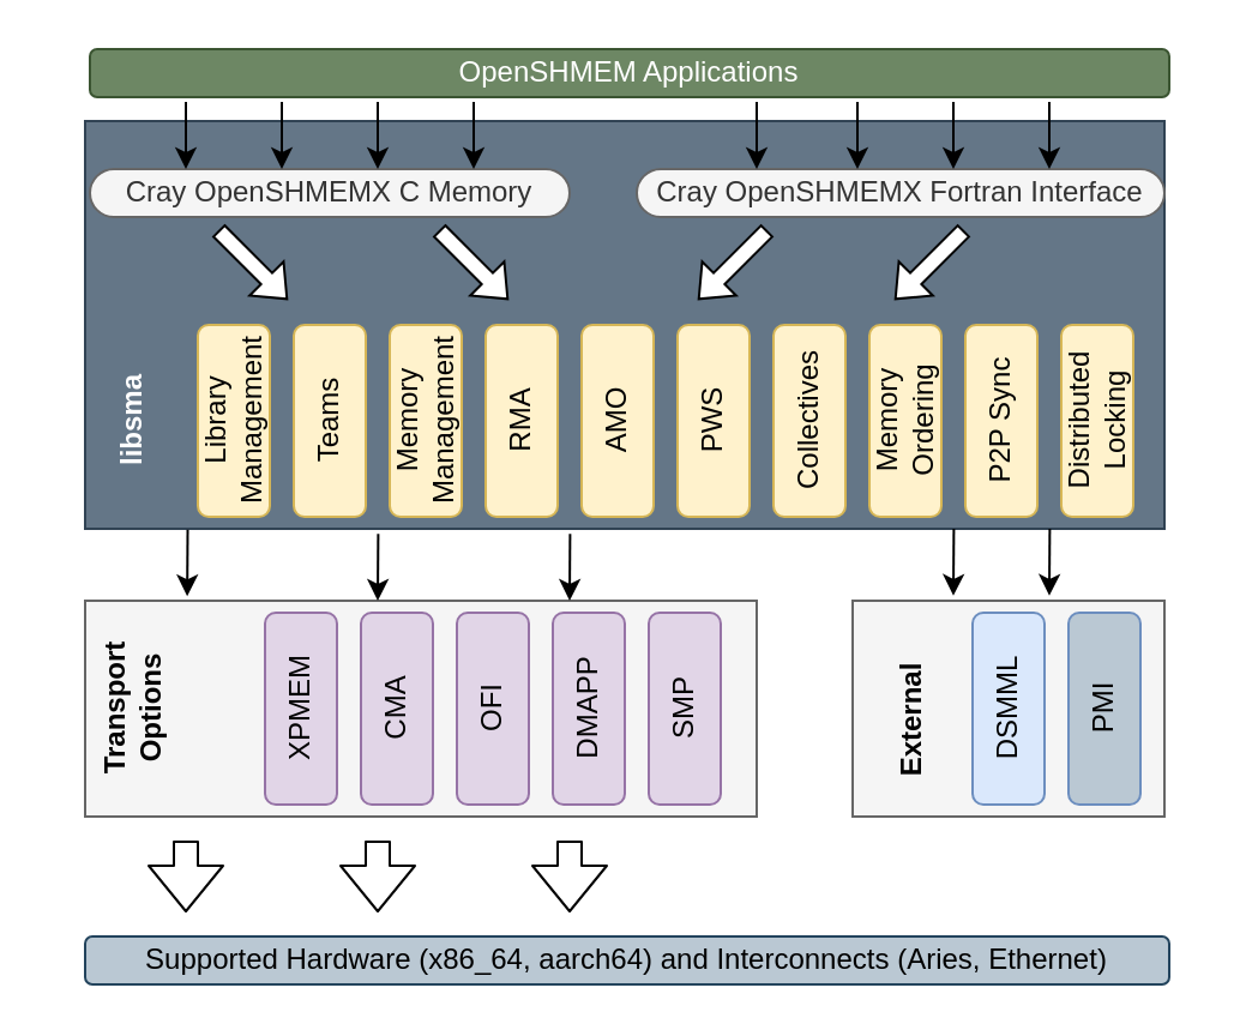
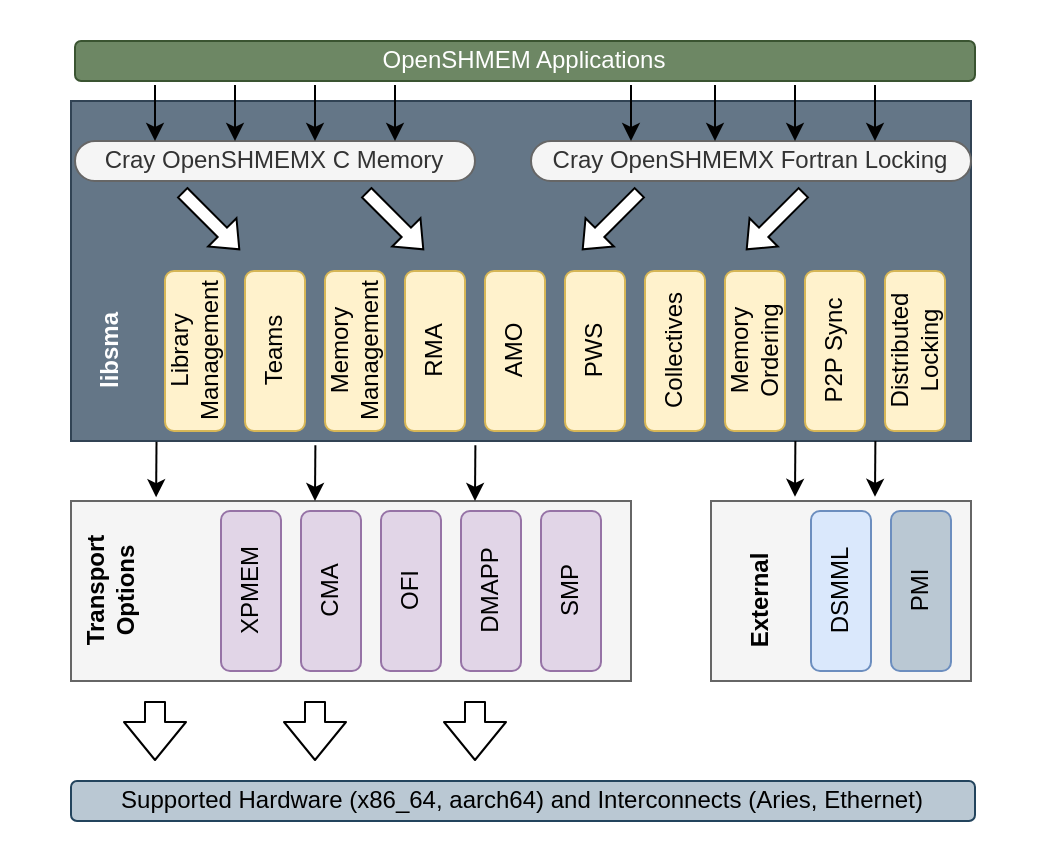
  <mxCell id="0" />
  <mxCell id="1" parent="0" />
  <mxCell id="2" value="" style="rounded=0;whiteSpace=wrap;html=1;fillColor=#f5f5f5;strokeColor=#666666;fontColor=#333333;" vertex="1" parent="1"><mxGeometry x="35" y="250" width="280" height="90" as="geometry" /></mxCell>
  <mxCell id="3" value="" style="rounded=0;whiteSpace=wrap;html=1;fillColor=#647687;strokeColor=#314354;fontColor=#ffffff;" vertex="1" parent="1"><mxGeometry x="35" y="50" width="450" height="170" as="geometry" /></mxCell>
  <mxCell id="4" value="AMO" style="rounded=1;whiteSpace=wrap;html=1;rotation=-90;fillColor=#fff2cc;strokeColor=#d6b656;" vertex="1" parent="1"><mxGeometry x="217" y="160" width="80" height="30" as="geometry" /></mxCell>
  <mxCell id="5" value="Memory Management" style="rounded=1;whiteSpace=wrap;html=1;rotation=-90;fillColor=#fff2cc;strokeColor=#d6b656;" vertex="1" parent="1"><mxGeometry x="137" y="160" width="80" height="30" as="geometry" /></mxCell>
  <mxCell id="6" value="PWS" style="rounded=1;whiteSpace=wrap;html=1;rotation=-90;fillColor=#fff2cc;strokeColor=#d6b656;" vertex="1" parent="1"><mxGeometry x="257" y="160" width="80" height="30" as="geometry" /></mxCell>
  <mxCell id="7" value="Collectives" style="rounded=1;whiteSpace=wrap;html=1;rotation=-90;fillColor=#fff2cc;strokeColor=#d6b656;" vertex="1" parent="1"><mxGeometry x="297" y="160" width="80" height="30" as="geometry" /></mxCell>
  <mxCell id="8" value="Memory Ordering" style="rounded=1;whiteSpace=wrap;html=1;rotation=-90;fillColor=#fff2cc;strokeColor=#d6b656;" vertex="1" parent="1"><mxGeometry x="337" y="160" width="80" height="30" as="geometry" /></mxCell>
  <mxCell id="9" value="P2P Sync" style="rounded=1;whiteSpace=wrap;html=1;rotation=-90;fillColor=#fff2cc;strokeColor=#d6b656;" vertex="1" parent="1"><mxGeometry x="377" y="160" width="80" height="30" as="geometry" /></mxCell>
  <mxCell id="10" value="Distributed Locking" style="rounded=1;whiteSpace=wrap;html=1;rotation=-90;fillColor=#fff2cc;strokeColor=#d6b656;" vertex="1" parent="1"><mxGeometry x="417" y="160" width="80" height="30" as="geometry" /></mxCell>
  <mxCell id="11" value="RMA" style="rounded=1;whiteSpace=wrap;html=1;rotation=-90;fillColor=#fff2cc;strokeColor=#d6b656;" vertex="1" parent="1"><mxGeometry x="177" y="160" width="80" height="30" as="geometry" /></mxCell>
  <mxCell id="12" value="Library Management" style="rounded=1;whiteSpace=wrap;html=1;rotation=-90;fillColor=#fff2cc;strokeColor=#d6b656;" vertex="1" parent="1"><mxGeometry x="57" y="160" width="80" height="30" as="geometry" /></mxCell>
  <mxCell id="13" value="Teams" style="rounded=1;whiteSpace=wrap;html=1;rotation=-90;fillColor=#fff2cc;strokeColor=#d6b656;" vertex="1" parent="1"><mxGeometry x="97" y="160" width="80" height="30" as="geometry" /></mxCell>
  <mxCell id="14" value="&lt;b&gt;libsma&lt;/b&gt;" style="text;html=1;strokeColor=none;fillColor=none;align=center;verticalAlign=middle;whiteSpace=wrap;rounded=0;rotation=-90;fontColor=#FFFFFF;" vertex="1" parent="1"><mxGeometry x="20" y="165" width="70" height="20" as="geometry" /></mxCell>
  <mxCell id="15" value="&lt;b&gt;Transport Options&lt;/b&gt;" style="text;html=1;strokeColor=none;fillColor=none;align=center;verticalAlign=middle;whiteSpace=wrap;rounded=0;rotation=-90;" vertex="1" parent="1"><mxGeometry x="20" y="285" width="70" height="20" as="geometry" /></mxCell>
  <mxCell id="16" value="" style="group;fillColor=#f5f5f5;strokeColor=#666666;fontColor=#333333;" vertex="1" connectable="0" parent="1"><mxGeometry x="355" y="250" width="130" height="90" as="geometry" /></mxCell>
  <mxCell id="17" value="" style="rounded=0;whiteSpace=wrap;html=1;fillColor=#f5f5f5;strokeColor=#666666;fontColor=#333333;" vertex="1" parent="16"><mxGeometry width="130" height="90" as="geometry" /></mxCell>
  <mxCell id="18" value="DSMML" style="rounded=1;whiteSpace=wrap;html=1;rotation=-90;fillColor=#dae8fc;strokeColor=#6c8ebf;" vertex="1" parent="16"><mxGeometry x="25" y="30" width="80" height="30" as="geometry" /></mxCell>
  <mxCell id="19" value="PMI" style="rounded=1;whiteSpace=wrap;html=1;rotation=-90;fillColor=#bac8d3;strokeColor=#6c8ebf;" vertex="1" parent="16"><mxGeometry x="65" y="30" width="80" height="30" as="geometry" /></mxCell>
  <mxCell id="20" value="&lt;b&gt;External&lt;/b&gt;" style="text;html=1;strokeColor=none;fillColor=none;align=center;verticalAlign=middle;whiteSpace=wrap;rounded=0;rotation=-90;" vertex="1" parent="16"><mxGeometry x="5" y="40" width="40" height="20" as="geometry" /></mxCell>
  <mxCell id="21" value="XPMEM" style="rounded=1;whiteSpace=wrap;html=1;rotation=-90;fillColor=#e1d5e7;strokeColor=#9673a6;" vertex="1" parent="1"><mxGeometry x="85" y="280" width="80" height="30" as="geometry" /></mxCell>
  <mxCell id="22" value="OFI" style="rounded=1;whiteSpace=wrap;html=1;rotation=-90;fillColor=#e1d5e7;strokeColor=#9673a6;" vertex="1" parent="1"><mxGeometry x="165" y="280" width="80" height="30" as="geometry" /></mxCell>
  <mxCell id="23" value="CMA" style="rounded=1;whiteSpace=wrap;html=1;rotation=-90;fillColor=#e1d5e7;strokeColor=#9673a6;" vertex="1" parent="1"><mxGeometry x="125" y="280" width="80" height="30" as="geometry" /></mxCell>
  <mxCell id="24" value="DMAPP" style="rounded=1;whiteSpace=wrap;html=1;rotation=-90;fillColor=#e1d5e7;strokeColor=#9673a6;" vertex="1" parent="1"><mxGeometry x="205" y="280" width="80" height="30" as="geometry" /></mxCell>
  <mxCell id="25" value="SMP" style="rounded=1;whiteSpace=wrap;html=1;rotation=-90;fillColor=#e1d5e7;strokeColor=#9673a6;" vertex="1" parent="1"><mxGeometry x="245" y="280" width="80" height="30" as="geometry" /></mxCell>
  <mxCell id="26" value="OpenSHMEM Applications" style="rounded=1;whiteSpace=wrap;html=1;fillColor=#6d8764;strokeColor=#3A5431;fontColor=#ffffff;" vertex="1" parent="1"><mxGeometry x="37" y="20" width="450" height="20" as="geometry" /></mxCell>
  <mxCell id="27" value="Cray OpenSHMEMX C Memory" style="rounded=1;whiteSpace=wrap;html=1;fillColor=#f5f5f5;strokeColor=#666666;fontColor=#333333;arcSize=50;" vertex="1" parent="1"><mxGeometry x="37" y="70" width="200" height="20" as="geometry" /></mxCell>
- <mxCell id="28" value="Cray OpenSHMEMX Fortran Interface" style="rounded=1;whiteSpace=wrap;html=1;fillColor=#f5f5f5;strokeColor=#666666;fontColor=#333333;arcSize=50;" vertex="1" parent="1"><mxGeometry x="265" y="70" width="220" height="20" as="geometry" /></mxCell>
+ <mxCell id="28" value="Cray OpenSHMEMX Fortran Locking" style="rounded=1;whiteSpace=wrap;html=1;fillColor=#f5f5f5;strokeColor=#666666;fontColor=#333333;arcSize=50;" vertex="1" parent="1"><mxGeometry x="265" y="70" width="220" height="20" as="geometry" /></mxCell>
  <mxCell id="29" value="" style="endArrow=classic;html=1;entryX=0.25;entryY=0;entryDx=0;entryDy=0;" edge="1" parent="1"><mxGeometry width="50" height="50" relative="1" as="geometry"><mxPoint x="117" y="42" as="sourcePoint" /><mxPoint x="117" y="70" as="targetPoint" /></mxGeometry></mxCell>
  <mxCell id="30" value="" style="endArrow=classic;html=1;entryX=0.25;entryY=0;entryDx=0;entryDy=0;" edge="1" parent="1"><mxGeometry width="50" height="50" relative="1" as="geometry"><mxPoint x="157" y="42" as="sourcePoint" /><mxPoint x="157" y="70" as="targetPoint" /></mxGeometry></mxCell>
  <mxCell id="31" value="" style="endArrow=classic;html=1;entryX=0.25;entryY=0;entryDx=0;entryDy=0;" edge="1" parent="1"><mxGeometry width="50" height="50" relative="1" as="geometry"><mxPoint x="315" y="42" as="sourcePoint" /><mxPoint x="315" y="70" as="targetPoint" /></mxGeometry></mxCell>
  <mxCell id="32" value="" style="endArrow=classic;html=1;entryX=0.25;entryY=0;entryDx=0;entryDy=0;" edge="1" parent="1"><mxGeometry width="50" height="50" relative="1" as="geometry"><mxPoint x="357" y="42" as="sourcePoint" /><mxPoint x="357" y="70" as="targetPoint" /></mxGeometry></mxCell>
  <mxCell id="33" value="" style="endArrow=classic;html=1;entryX=0.25;entryY=0;entryDx=0;entryDy=0;" edge="1" parent="1"><mxGeometry width="50" height="50" relative="1" as="geometry"><mxPoint x="397" y="42" as="sourcePoint" /><mxPoint x="397" y="70" as="targetPoint" /></mxGeometry></mxCell>
  <mxCell id="34" value="" style="endArrow=classic;html=1;entryX=0.25;entryY=0;entryDx=0;entryDy=0;" edge="1" parent="1"><mxGeometry width="50" height="50" relative="1" as="geometry"><mxPoint x="437" y="42" as="sourcePoint" /><mxPoint x="437" y="70" as="targetPoint" /></mxGeometry></mxCell>
  <mxCell id="35" value="" style="endArrow=classic;html=1;entryX=0.25;entryY=0;entryDx=0;entryDy=0;" edge="1" parent="1"><mxGeometry width="50" height="50" relative="1" as="geometry"><mxPoint x="77" y="42" as="sourcePoint" /><mxPoint x="77" y="70" as="targetPoint" /></mxGeometry></mxCell>
  <mxCell id="36" value="" style="endArrow=classic;html=1;entryX=0.25;entryY=0;entryDx=0;entryDy=0;" edge="1" parent="1"><mxGeometry width="50" height="50" relative="1" as="geometry"><mxPoint x="197" y="42" as="sourcePoint" /><mxPoint x="197" y="70" as="targetPoint" /></mxGeometry></mxCell>
  <mxCell id="37" value="" style="shape=flexArrow;endArrow=classic;html=1;" edge="1" parent="1"><mxGeometry width="50" height="50" relative="1" as="geometry"><mxPoint x="77" y="350" as="sourcePoint" /><mxPoint x="77" y="380" as="targetPoint" /></mxGeometry></mxCell>
  <mxCell id="38" value="" style="shape=flexArrow;endArrow=classic;html=1;" edge="1" parent="1"><mxGeometry width="50" height="50" relative="1" as="geometry"><mxPoint x="157" y="350" as="sourcePoint" /><mxPoint x="157" y="380" as="targetPoint" /></mxGeometry></mxCell>
  <mxCell id="39" value="" style="shape=flexArrow;endArrow=classic;html=1;" edge="1" parent="1"><mxGeometry width="50" height="50" relative="1" as="geometry"><mxPoint x="237" y="350" as="sourcePoint" /><mxPoint x="237" y="380" as="targetPoint" /></mxGeometry></mxCell>
  <mxCell id="40" value="" style="endArrow=classic;html=1;exitX=0.095;exitY=1.002;exitDx=0;exitDy=0;exitPerimeter=0;entryX=0.152;entryY=-0.021;entryDx=0;entryDy=0;entryPerimeter=0;" edge="1" parent="1" source="3" target="2"><mxGeometry width="50" height="50" relative="1" as="geometry"><mxPoint x="87" y="270" as="sourcePoint" /><mxPoint x="137" y="220" as="targetPoint" /></mxGeometry></mxCell>
  <mxCell id="41" value="" style="endArrow=classic;html=1;exitX=0.095;exitY=1.002;exitDx=0;exitDy=0;exitPerimeter=0;entryX=0.152;entryY=-0.021;entryDx=0;entryDy=0;entryPerimeter=0;" edge="1" parent="1"><mxGeometry width="50" height="50" relative="1" as="geometry"><mxPoint x="157.19" y="222.07" as="sourcePoint" /><mxPoint x="157" y="250" as="targetPoint" /></mxGeometry></mxCell>
  <mxCell id="42" value="" style="endArrow=classic;html=1;exitX=0.095;exitY=1.002;exitDx=0;exitDy=0;exitPerimeter=0;entryX=0.152;entryY=-0.021;entryDx=0;entryDy=0;entryPerimeter=0;" edge="1" parent="1"><mxGeometry width="50" height="50" relative="1" as="geometry"><mxPoint x="237.19" y="222.07" as="sourcePoint" /><mxPoint x="237" y="250" as="targetPoint" /></mxGeometry></mxCell>
  <mxCell id="43" value="" style="endArrow=classic;html=1;exitX=0.095;exitY=1.002;exitDx=0;exitDy=0;exitPerimeter=0;entryX=0.152;entryY=-0.021;entryDx=0;entryDy=0;entryPerimeter=0;" edge="1" parent="1"><mxGeometry width="50" height="50" relative="1" as="geometry"><mxPoint x="397.19" y="220" as="sourcePoint" /><mxPoint x="397" y="247.93" as="targetPoint" /></mxGeometry></mxCell>
  <mxCell id="44" value="" style="endArrow=classic;html=1;exitX=0.095;exitY=1.002;exitDx=0;exitDy=0;exitPerimeter=0;entryX=0.152;entryY=-0.021;entryDx=0;entryDy=0;entryPerimeter=0;" edge="1" parent="1"><mxGeometry width="50" height="50" relative="1" as="geometry"><mxPoint x="437.19" y="220" as="sourcePoint" /><mxPoint x="437" y="247.93" as="targetPoint" /></mxGeometry></mxCell>
  <mxCell id="45" value="" style="html=1;shadow=0;dashed=0;align=center;verticalAlign=middle;shape=mxgraph.arrows2.arrow;dy=0.67;dx=12;notch=0;rotation=45;" vertex="1" parent="1"><mxGeometry x="85" y="100" width="40" height="20" as="geometry" /></mxCell>
  <mxCell id="46" value="" style="html=1;shadow=0;dashed=0;align=center;verticalAlign=middle;shape=mxgraph.arrows2.arrow;dy=0.67;dx=12;notch=0;rotation=45;" vertex="1" parent="1"><mxGeometry x="177" y="100" width="40" height="20" as="geometry" /></mxCell>
  <mxCell id="47" value="" style="html=1;shadow=0;dashed=0;align=center;verticalAlign=middle;shape=mxgraph.arrows2.arrow;dy=0.67;dx=12;notch=0;rotation=-225;" vertex="1" parent="1"><mxGeometry x="285" y="100" width="40" height="20" as="geometry" /></mxCell>
  <mxCell id="48" value="" style="html=1;shadow=0;dashed=0;align=center;verticalAlign=middle;shape=mxgraph.arrows2.arrow;dy=0.67;dx=12;notch=0;rotation=-225;" vertex="1" parent="1"><mxGeometry x="367" y="100" width="40" height="20" as="geometry" /></mxCell>
  <mxCell id="49" value="Supported Hardware (x86_64, aarch64) and Interconnects (Aries, Ethernet)" style="rounded=1;whiteSpace=wrap;html=1;fillColor=#bac8d3;strokeColor=#23445d;" vertex="1" parent="1"><mxGeometry x="35" y="390" width="452" height="20" as="geometry" /></mxCell>
